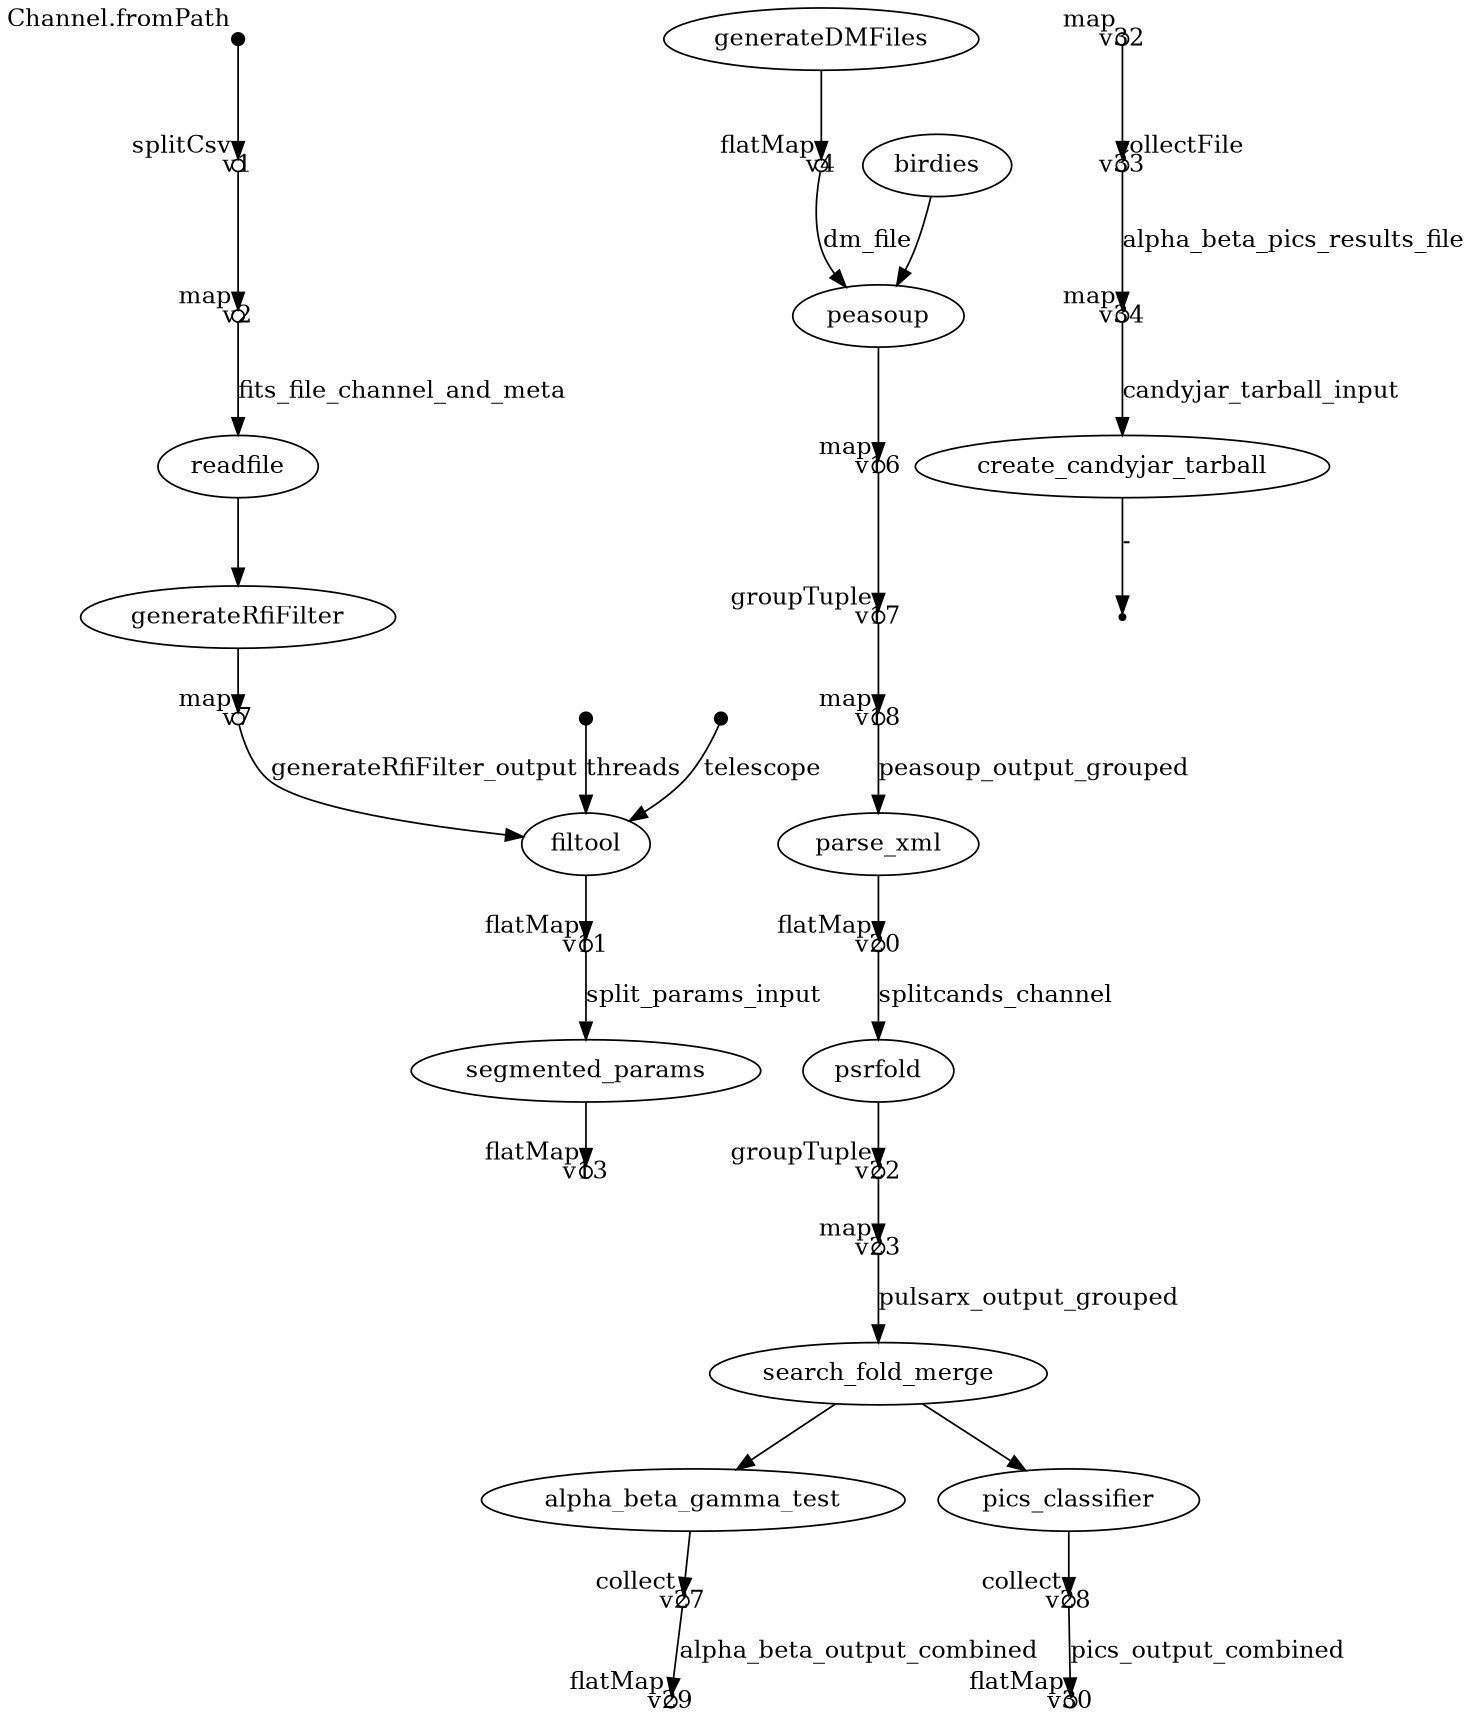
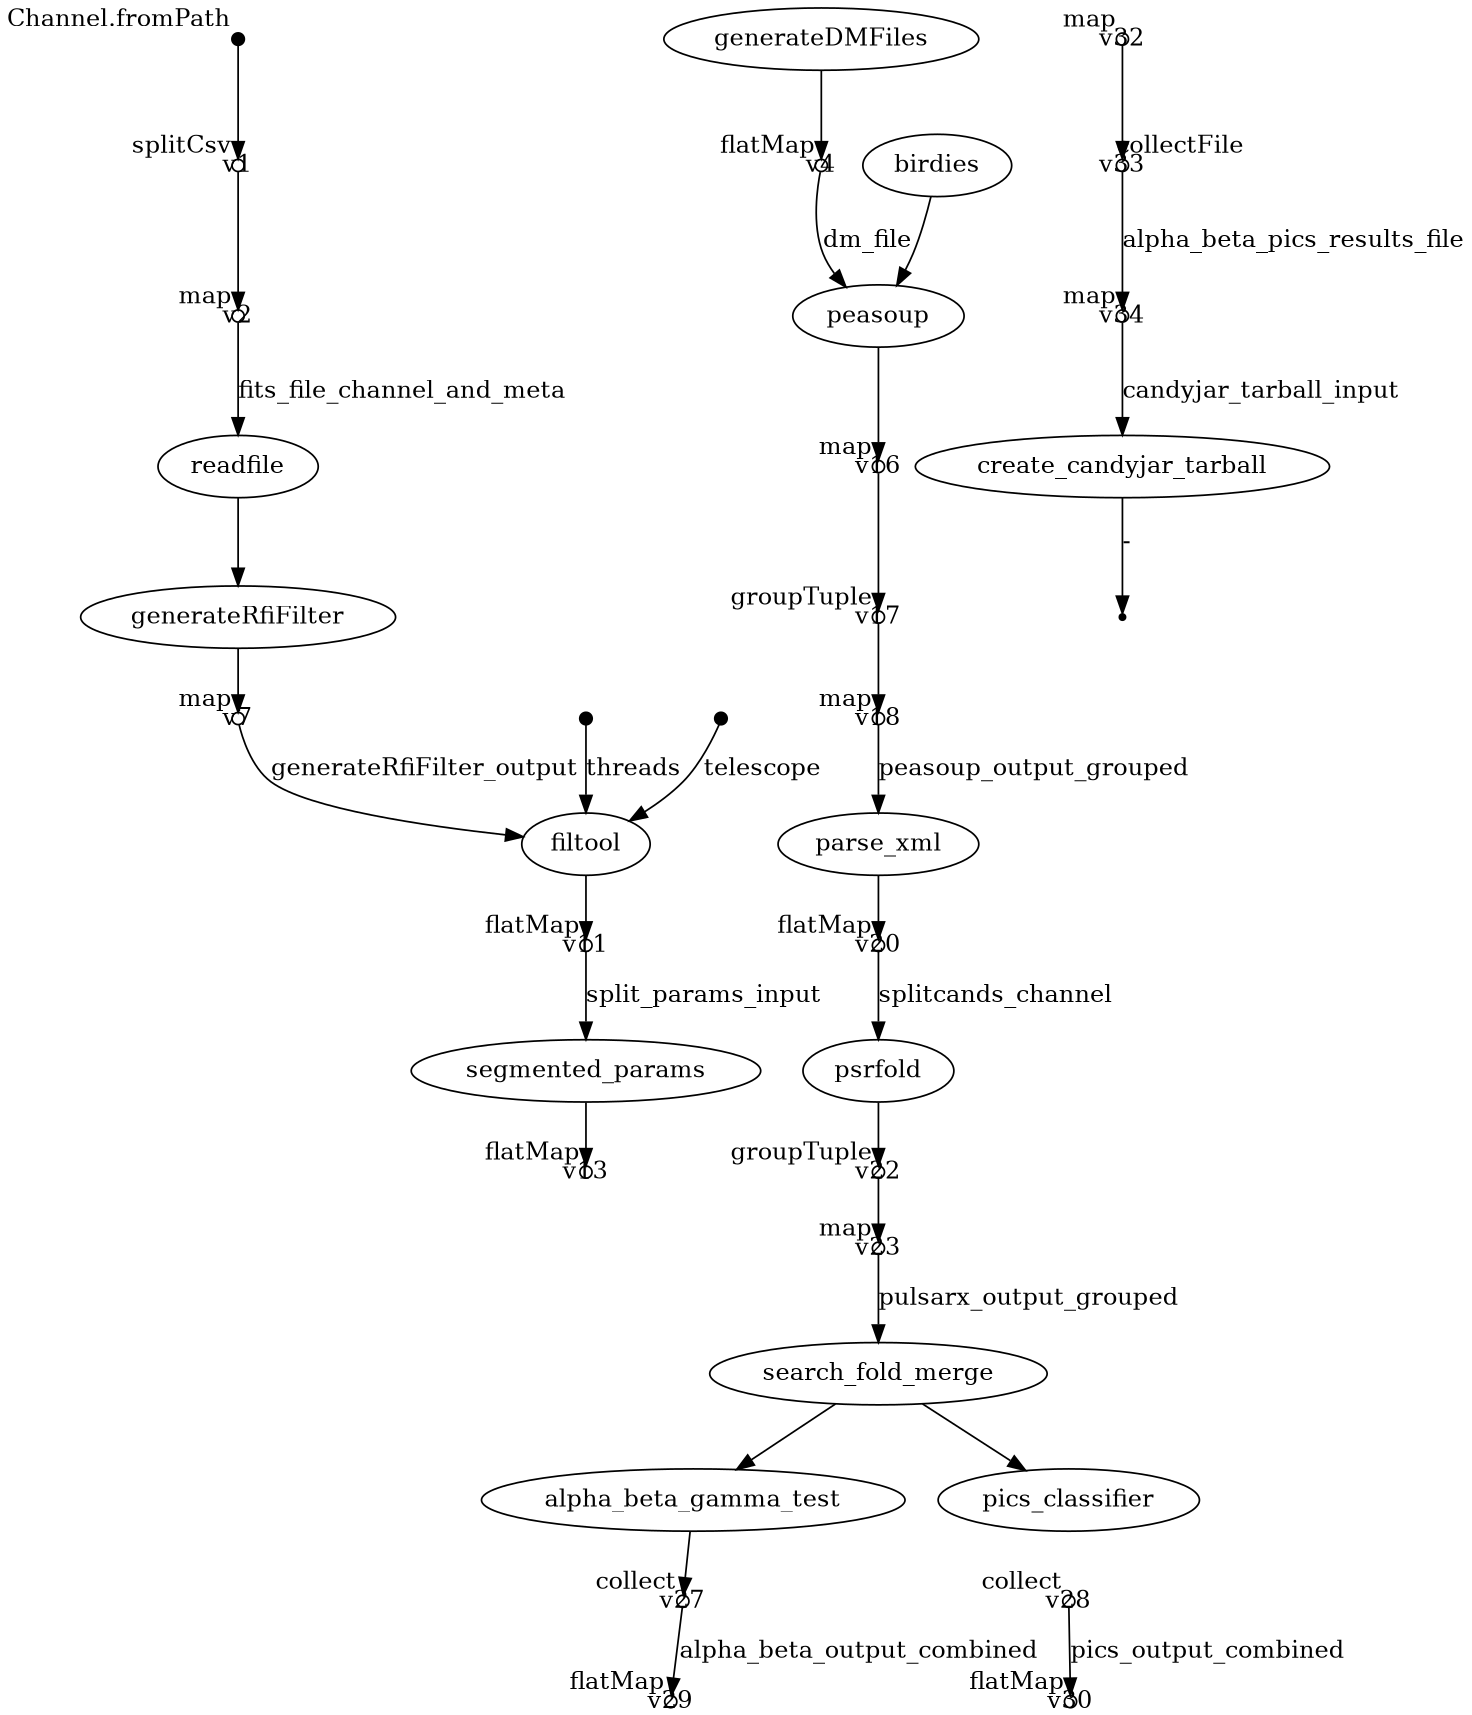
  digraph {
    node [fixedsize=true shape=circle]
    v0 [shape=point width=0.1 xlabel="Channel.fromPath"]
    v1 [width=0.1 xlabel=splitCsv]
    v2 [width=0.1 xlabel=map]
    n4 [label=readfile fixedsize="" shape=""]
    n5 [label=generateRfiFilter fixedsize="" shape=""]
    v7 [width=0.1 xlabel=map]
    n7 [label=generateDMFiles fixedsize="" shape=""]
    v4 [width=0.1 xlabel=flatMap]
    n9 [label=peasoup fixedsize="" shape=""]
    v16 [width=0.1 xlabel=map]
    v17 [width=0.1 xlabel=groupTuple]
    n12 [label=filtool fixedsize="" shape=""]
    v11 [width=0.1 xlabel=flatMap]
    n14 [label=segmented_params fixedsize="" shape=""]
    v8 [shape=point width=0.1]
    v9 [shape=point width=0.1]
    v13 [width=0.1 xlabel=flatMap]
    n18 [label=birdies fixedsize="" shape=""]
    v18 [width=0.1 xlabel=map]
    n20 [label=parse_xml fixedsize="" shape=""]
    v20 [width=0.1 xlabel=flatMap]
    n22 [label=psrfold fixedsize="" shape=""]
    v22 [width=0.1 xlabel=groupTuple]
    v23 [width=0.1 xlabel=map]
    n25 [label=search_fold_merge fixedsize="" shape=""]
    n26 [label=alpha_beta_gamma_test fixedsize="" shape=""]
    n27 [label=pics_classifier fixedsize="" shape=""]
    v27 [width=0.1 xlabel=collect]
    v28 [width=0.1 xlabel=collect]
    v29 [width=0.1 xlabel=flatMap]
    v30 [width=0.1 xlabel=flatMap]
    v32 [width=0.1 xlabel=map]
    v33 [width=0.1 xlabel=collectFile]
    v34 [width=0.1 xlabel=map]
    n35 [label=create_candyjar_tarball fixedsize="" shape=""]
    v36 [shape=point fixedsize=""]
    v0 -> v1
    v1 -> v2
    v2 -> n4 [label=fits_file_channel_and_meta]
    n4 -> n5
    n5 -> v7
    v7 -> n12 [label=generateRfiFilter_output]
    n7 -> v4
    v4 -> n9 [label=dm_file]
    n9 -> v16
    v16 -> v17
    v17 -> v18
    n12 -> v11
    v11 -> n14 [label=split_params_input]
    n14 -> v13
    v8 -> n12 [label=threads]
    v9 -> n12 [label=telescope]
    n18 -> n9
    v18 -> n20 [label=peasoup_output_grouped]
    n20 -> v20
    v20 -> n22 [label=splitcands_channel]
    n22 -> v22
    v22 -> v23
    v23 -> n25 [label=pulsarx_output_grouped]
    n25 -> n26
    n25 -> n27
    n26 -> v27
-   n27 -> v28
    v27 -> v29 [label=alpha_beta_output_combined]
    v28 -> v30 [label=pics_output_combined]
    v32 -> v33
    v33 -> v34 [label=alpha_beta_pics_results_file]
    v34 -> n35 [label=candyjar_tarball_input]
    n35 -> v36 [label="-"]
  }
